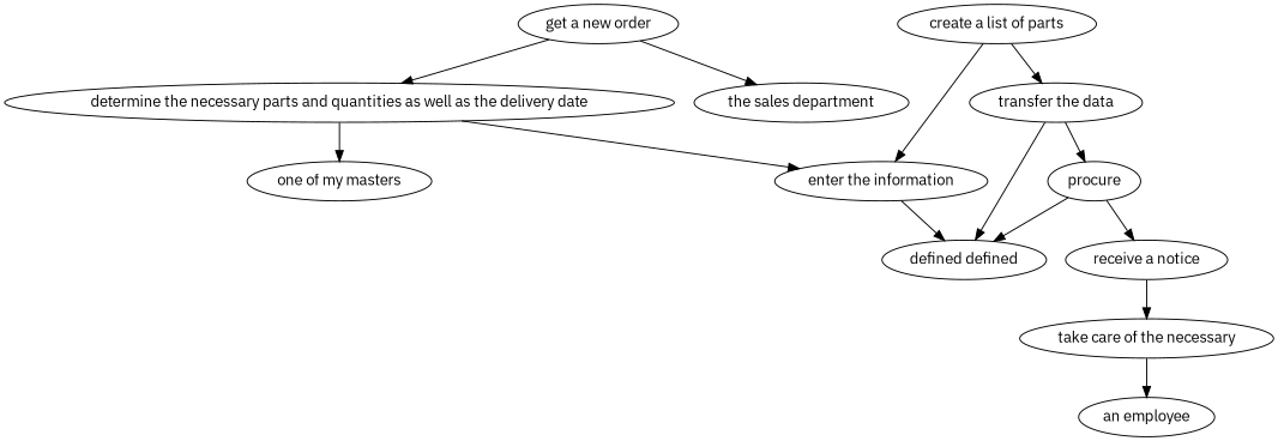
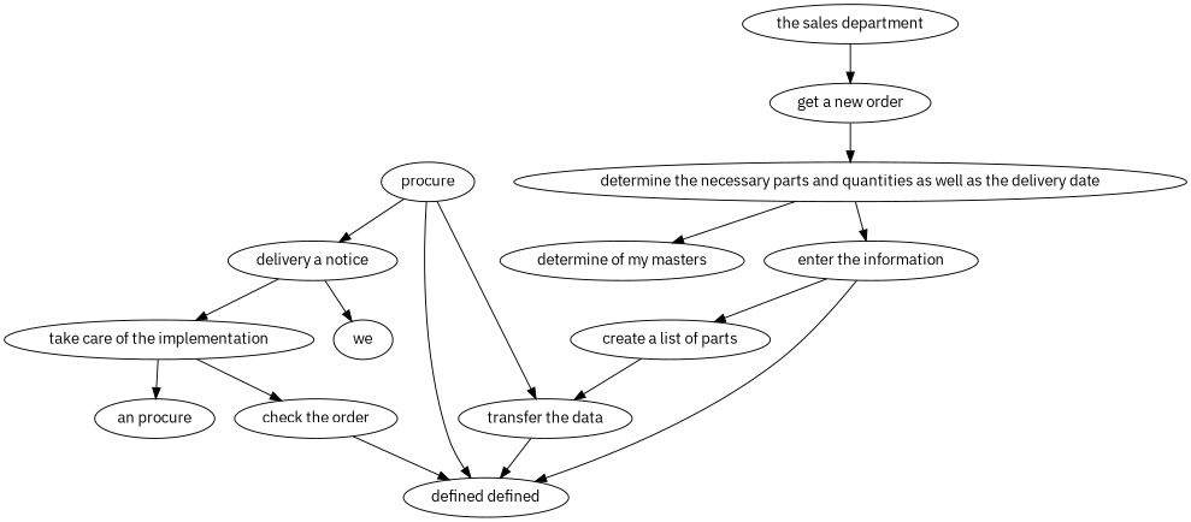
  strict digraph {
    fontname="IBM Plex Sans"
    node [fontname="IBM Plex Sans"]
    edge [attrs="{'type': 'flow', 'label': 'flow'}" fontname="IBM Plex Sans"]
    "get a new order" [attrs="{'type': 'Activity', 'label': 'get a new order'}"]
    "determine the necessary parts and quantities as well as the delivery date" [attrs="{'type': 'Activity', 'label': 'determine the necessary parts and quantities as well as the delivery date'}"]
    "the sales department" [attrs="{'type': 'Actor', 'label': 'the sales department'}"]
    "enter the information" [attrs="{'type': 'Activity', 'label': 'enter the information'}"]
-   "one of my masters" [attrs="{'type': 'Actor', 'label': 'one of my masters'}"]
+   "one of my masters" [attrs="{'type': 'Actor', 'label': 'one of my masters'}" label="determine of my masters"]
    "create a list of parts" [attrs="{'type': 'Activity', 'label': 'create a list of parts'}"]
    n7 [attrs="{'type': 'Actor', 'label': 'not defined'}" label="defined defined"]
    "transfer the data" [attrs="{'type': 'Activity', 'label': 'transfer the data'}"]
    procure [attrs="{'type': 'Activity', 'label': 'procure'}"]
-   "receive a notice" [attrs="{'type': 'Activity', 'label': 'receive a notice'}"]
-   "take care of the implementation" [attrs="{'type': 'Activity', 'label': 'take care of the implementation'}" label="take care of the necessary"]
-   "an employee" [attrs="{'type': 'Actor', 'label': 'an employee'}"]
+   "receive a notice" [attrs="{'type': 'Activity', 'label': 'receive a notice'}" label="delivery a notice"]
+   "take care of the implementation" [attrs="{'type': 'Activity', 'label': 'take care of the implementation'}"]
+   we [attrs="{'type': 'Actor', 'label': 'we'}"]
+   "check the order" [attrs="{'type': 'Activity', 'label': 'check the order'}"]
+   "an employee" [attrs="{'type': 'Actor', 'label': 'an employee'}" label="an procure"]
    "get a new order" -> "determine the necessary parts and quantities as well as the delivery date"
-   "get a new order" -> "the sales department" [attrs="{'type': 'actor performer', 'label': 'actor performer'}"]
+   "the sales department" -> "get a new order" [attrs="{'type': 'actor performer', 'label': 'actor performer'}"]
    "determine the necessary parts and quantities as well as the delivery date" -> "enter the information"
    "determine the necessary parts and quantities as well as the delivery date" -> "one of my masters" [attrs="{'type': 'actor performer', 'label': 'actor performer'}"]
-   "create a list of parts" -> "enter the information"
+   "enter the information" -> "create a list of parts"
    "enter the information" -> n7 [attrs="{'type': 'actor performer', 'label': 'actor performer'}"]
    "create a list of parts" -> "transfer the data"
    "transfer the data" -> n7 [attrs="{'type': 'actor performer', 'label': 'actor performer'}"]
-   "transfer the data" -> procure
+   procure -> "transfer the data"
    procure -> n7 [attrs="{'type': 'actor performer', 'label': 'actor performer'}"]
    procure -> "receive a notice"
    "receive a notice" -> "take care of the implementation"
+   "receive a notice" -> we [attrs="{'type': 'actor performer', 'label': 'actor performer'}"]
+   "take care of the implementation" -> "check the order"
    "take care of the implementation" -> "an employee" [attrs="{'type': 'actor performer', 'label': 'actor performer'}"]
+   "check the order" -> n7 [attrs="{'type': 'actor performer', 'label': 'actor performer'}"]
  }
